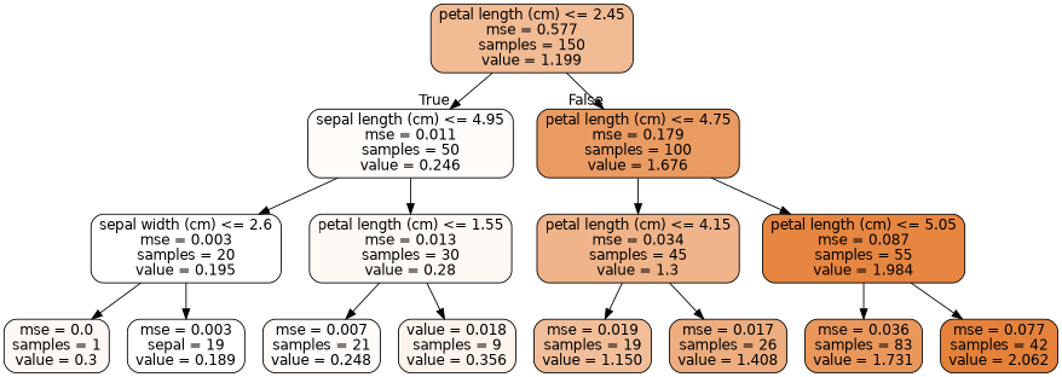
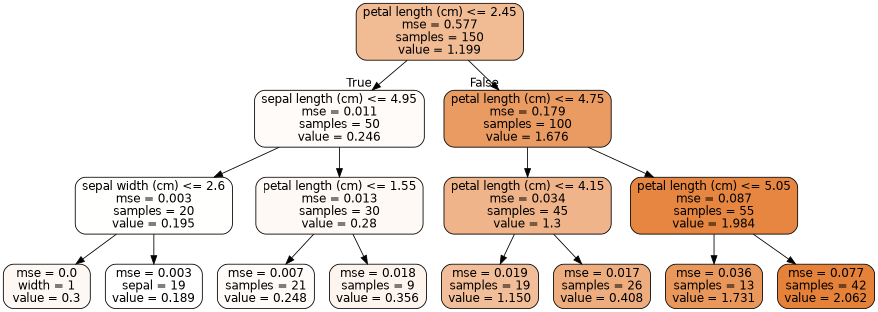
  digraph {
    node [color=black fillcolor="#fefbf9" fontname=helvetica shape=box style="filled, rounded"]
    edge [fontname=helvetica]
    n1 [fillcolor="#f1bb94" label="petal length (cm) <= 2.45\nmse = 0.577\nsamples = 150\nvalue = 1.199"]
    n2 [label="sepal length (cm) <= 4.95\nmse = 0.011\nsamples = 50\nvalue = 0.246"]
    n3 [fillcolor="#ea9b62" label="petal length (cm) <= 4.75\nmse = 0.179\nsamples = 100\nvalue = 1.676"]
    n4 [fillcolor="#fffffe" label="sepal width (cm) <= 2.6\nmse = 0.003\nsamples = 20\nvalue = 0.195"]
    n5 [fillcolor="#fef9f5" label="petal length (cm) <= 1.55\nmse = 0.013\nsamples = 30\nvalue = 0.28"]
    n6 [fillcolor="#f0b48a" label="petal length (cm) <= 4.15\nmse = 0.034\nsamples = 45\nvalue = 1.3"]
    n7 [fillcolor="#e68641" label="petal length (cm) <= 5.05\nmse = 0.087\nsamples = 55\nvalue = 1.984"]
-   n8 [fillcolor="#fdf8f3" label="mse = 0.0\nsamples = 1\nvalue = 0.3"]
+   n8 [fillcolor="#fdf8f3" label="mse = 0.0\nwidth = 1\nvalue = 0.3"]
    n9 [fillcolor="#ffffff" label="mse = 0.003\nsepal = 19\nvalue = 0.189"]
    n10 [label="mse = 0.007\nsamples = 21\nvalue = 0.248"]
-   n11 [fillcolor="#fdf4ed" label="value = 0.018\nsamples = 9\nvalue = 0.356"]
+   n11 [fillcolor="#fdf4ed" label="mse = 0.018\nsamples = 9\nvalue = 0.356"]
    n12 [fillcolor="#f2be99" label="mse = 0.019\nsamples = 19\nvalue = 1.150"]
-   n13 [fillcolor="#eead7e" label="mse = 0.017\nsamples = 26\nvalue = 1.408"]
-   n14 [fillcolor="#ea975c" label="mse = 0.036\nsamples = 83\nvalue = 1.731"]
+   n13 [fillcolor="#eead7e" label="mse = 0.017\nsamples = 26\nvalue = 0.408"]
+   n14 [fillcolor="#ea975c" label="mse = 0.036\nsamples = 13\nvalue = 1.731"]
    n15 [fillcolor="#e58139" label="mse = 0.077\nsamples = 42\nvalue = 2.062"]
    n1 -> n2 [headlabel=True labelangle=45 labeldistance=2.5]
    n1 -> n3 [headlabel=False labelangle=-45 labeldistance=2.5]
    n2 -> n4
    n2 -> n5
    n3 -> n6
    n3 -> n7
    n4 -> n8
    n4 -> n9
    n5 -> n10
    n5 -> n11
    n6 -> n12
    n6 -> n13
    n7 -> n14
    n7 -> n15
  }
